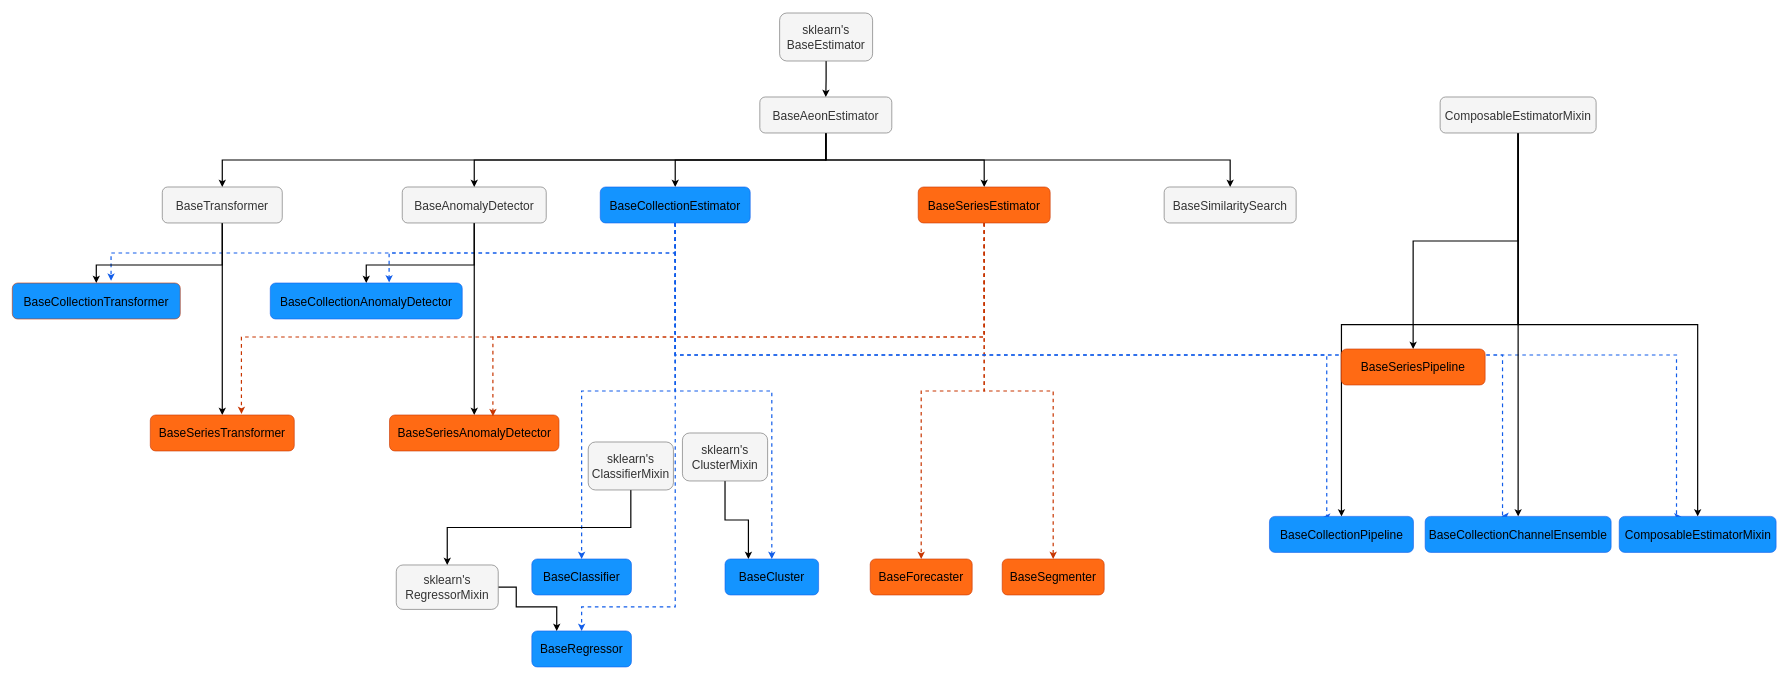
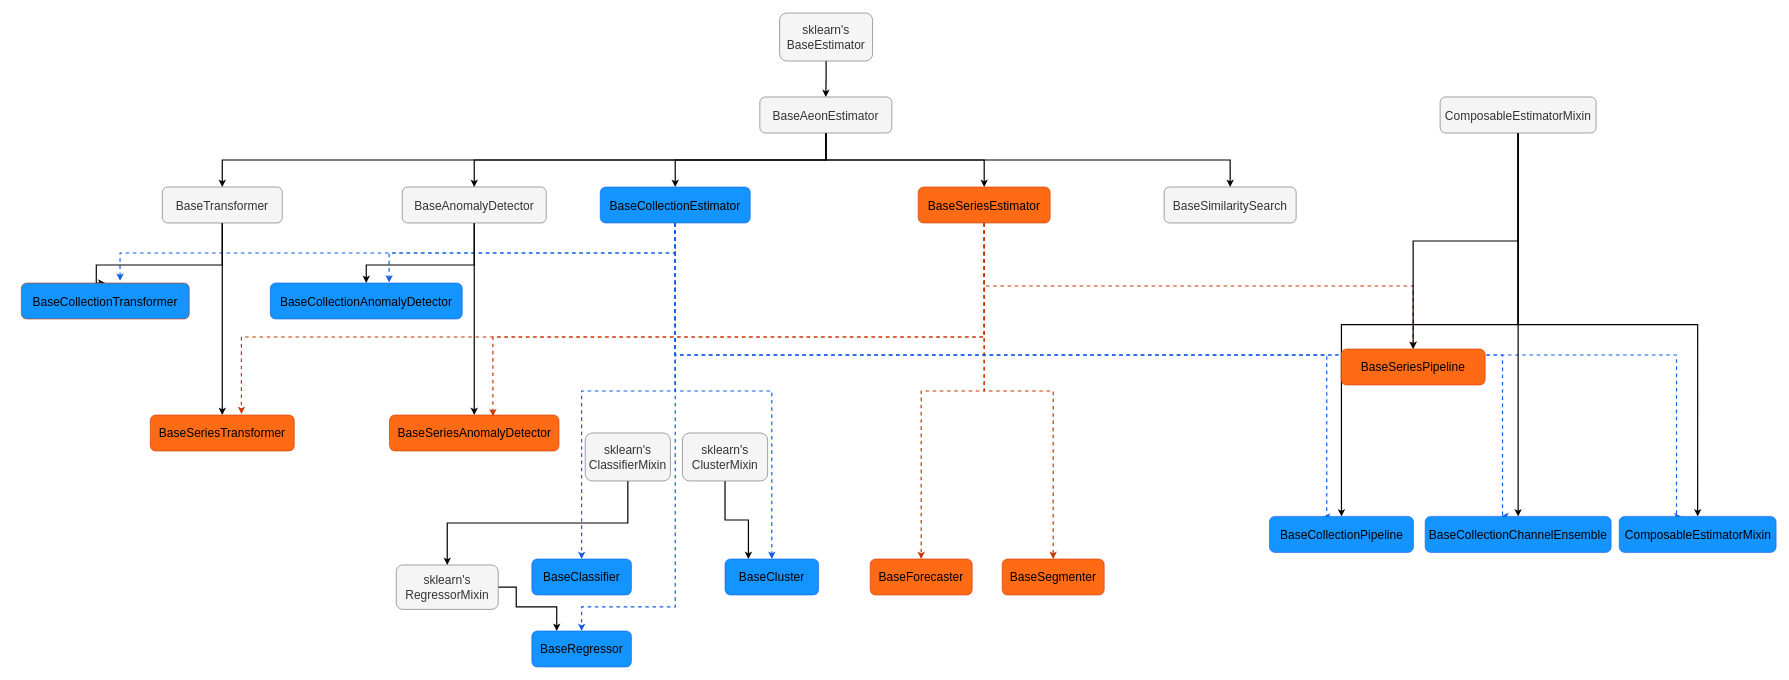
  <mxCell id="0" style=";html=1;" />
  <mxCell id="1" style=";html=1;" parent="0" />
  <mxCell id="2" style="edgeStyle=orthogonalEdgeStyle;rounded=0;orthogonalLoop=1;jettySize=auto;html=1;exitX=0.5;exitY=1;exitDx=0;exitDy=0;entryX=0.5;entryY=0;entryDx=0;entryDy=0;fontSize=20;strokeWidth=2;" parent="1" source="3" target="9" edge="1"><mxGeometry relative="1" as="geometry" /></mxCell>
  <mxCell id="3" value="&lt;font&gt;sklearn's BaseEstimator&lt;/font&gt;" style="rounded=1;whiteSpace=wrap;html=1;fillColor=#f5f5f5;fontColor=#333333;strokeColor=#666666;fontSize=20;" parent="1" vertex="1"><mxGeometry x="1299" y="20.95" width="155" height="80" as="geometry" /></mxCell>
  <mxCell id="4" style="edgeStyle=orthogonalEdgeStyle;rounded=0;orthogonalLoop=1;jettySize=auto;html=1;exitX=0.5;exitY=1;exitDx=0;exitDy=0;entryX=0.5;entryY=0;entryDx=0;entryDy=0;fontSize=20;strokeWidth=2;" parent="1" source="9" target="21" edge="1"><mxGeometry relative="1" as="geometry" /></mxCell>
  <mxCell id="5" style="edgeStyle=orthogonalEdgeStyle;rounded=0;orthogonalLoop=1;jettySize=auto;html=1;exitX=0.5;exitY=1;exitDx=0;exitDy=0;entryX=0.5;entryY=0;entryDx=0;entryDy=0;fontSize=20;strokeWidth=2;" parent="1" source="9" target="13" edge="1"><mxGeometry relative="1" as="geometry" /></mxCell>
  <mxCell id="6" style="edgeStyle=orthogonalEdgeStyle;rounded=0;orthogonalLoop=1;jettySize=auto;html=1;exitX=0.5;exitY=1;exitDx=0;exitDy=0;entryX=0.5;entryY=0;entryDx=0;entryDy=0;fontSize=20;strokeWidth=2;" parent="1" source="9" target="33" edge="1"><mxGeometry relative="1" as="geometry" /></mxCell>
  <mxCell id="7" style="edgeStyle=orthogonalEdgeStyle;rounded=0;orthogonalLoop=1;jettySize=auto;html=1;exitX=0.5;exitY=1;exitDx=0;exitDy=0;entryX=0.5;entryY=0;entryDx=0;entryDy=0;fontSize=20;strokeWidth=2;" parent="1" source="9" target="44" edge="1"><mxGeometry relative="1" as="geometry" /></mxCell>
  <mxCell id="8" style="edgeStyle=orthogonalEdgeStyle;rounded=0;orthogonalLoop=1;jettySize=auto;html=1;exitX=0.5;exitY=1;exitDx=0;exitDy=0;fontSize=20;strokeWidth=2;" parent="1" source="9" target="47" edge="1"><mxGeometry relative="1" as="geometry" /></mxCell>
  <mxCell id="9" value="&lt;font&gt;BaseAeonEstimator&lt;/font&gt;" style="rounded=1;whiteSpace=wrap;html=1;fillColor=#f5f5f5;fontColor=#333333;strokeColor=#666666;fontSize=20;" parent="1" vertex="1"><mxGeometry x="1266" y="160.95" width="220" height="60" as="geometry" /></mxCell>
+ <mxCell id="10" style="edgeStyle=orthogonalEdgeStyle;rounded=0;orthogonalLoop=1;jettySize=auto;html=1;exitX=0.5;exitY=1;exitDx=0;exitDy=0;entryX=0.5;entryY=0;entryDx=0;entryDy=0;dashed=1;fillColor=#fa6800;strokeColor=#C73500;fontSize=20;strokeWidth=2;" parent="1" source="13" target="28" edge="1"><mxGeometry relative="1" as="geometry" /></mxCell>
  <mxCell id="11" style="edgeStyle=orthogonalEdgeStyle;rounded=0;orthogonalLoop=1;jettySize=auto;html=1;exitX=0.5;exitY=1;exitDx=0;exitDy=0;dashed=1;fillColor=#fa6800;strokeColor=#C73500;fontSize=20;strokeWidth=2;" parent="1" source="13" target="42" edge="1"><mxGeometry relative="1" as="geometry" /></mxCell>
  <mxCell id="12" style="edgeStyle=orthogonalEdgeStyle;rounded=0;orthogonalLoop=1;jettySize=auto;html=1;exitX=0.5;exitY=1;exitDx=0;exitDy=0;entryX=0.5;entryY=0;entryDx=0;entryDy=0;dashed=1;fillColor=#fa6800;strokeColor=#C73500;fontSize=20;strokeWidth=2;" parent="1" source="13" target="43" edge="1"><mxGeometry relative="1" as="geometry" /></mxCell>
  <mxCell id="13" value="&lt;font&gt;BaseSeriesEstimator&lt;/font&gt;" style="rounded=1;whiteSpace=wrap;html=1;fillColor=light-dark(#FF6A14,#FF6A14);fontColor=#000000;strokeColor=#C73500;fontSize=20;" parent="1" vertex="1"><mxGeometry x="1530" y="310.95" width="220" height="60" as="geometry" /></mxCell>
  <mxCell id="14" style="edgeStyle=orthogonalEdgeStyle;rounded=0;orthogonalLoop=1;jettySize=auto;html=1;exitX=0.5;exitY=1;exitDx=0;exitDy=0;entryX=0.372;entryY=0.018;entryDx=0;entryDy=0;strokeColor=light-dark(#125DE9,#125DE9);dashed=1;fontSize=20;entryPerimeter=0;strokeWidth=2;" parent="1" source="21" target="29" edge="1"><mxGeometry relative="1" as="geometry"><mxPoint x="1070" y="240" as="sourcePoint" /><mxPoint x="2188.06" y="830.08" as="targetPoint" /><Array as="points"><mxPoint x="1125" y="591" /><mxPoint x="2211" y="591" /></Array></mxGeometry></mxCell>
  <mxCell id="15" style="edgeStyle=orthogonalEdgeStyle;rounded=0;orthogonalLoop=1;jettySize=auto;html=1;exitX=0.5;exitY=1;exitDx=0;exitDy=0;entryX=0.397;entryY=0.007;entryDx=0;entryDy=0;dashed=1;strokeColor=light-dark(#125DE9,#125DE9);fontSize=20;entryPerimeter=0;strokeWidth=2;" parent="1" source="21" target="30" edge="1"><mxGeometry relative="1" as="geometry"><mxPoint x="1090.02" y="361" as="sourcePoint" /><mxPoint x="2783.52" y="850.05" as="targetPoint" /><Array as="points"><mxPoint x="1125" y="591" /><mxPoint x="2794" y="591" /></Array></mxGeometry></mxCell>
  <mxCell id="16" style="edgeStyle=orthogonalEdgeStyle;rounded=0;orthogonalLoop=1;jettySize=auto;html=1;exitX=0.5;exitY=1;exitDx=0;exitDy=0;dashed=1;fillColor=#fa6800;strokeColor=light-dark(#125DE9,#125DE9);fontSize=20;entryX=0.41;entryY=-0.003;entryDx=0;entryDy=0;entryPerimeter=0;strokeWidth=2;" parent="1" source="21" target="27" edge="1"><mxGeometry relative="1" as="geometry"><mxPoint x="1100.02" y="371" as="sourcePoint" /><mxPoint x="2504" y="841" as="targetPoint" /><Array as="points"><mxPoint x="1125" y="591" /><mxPoint x="2504" y="591" /></Array></mxGeometry></mxCell>
  <mxCell id="17" style="edgeStyle=orthogonalEdgeStyle;rounded=0;orthogonalLoop=1;jettySize=auto;html=1;exitX=0.5;exitY=1;exitDx=0;exitDy=0;entryX=0.619;entryY=-0.017;entryDx=0;entryDy=0;dashed=1;fillColor=#fa6800;strokeColor=light-dark(#125DE9,#125DE9);fontSize=20;entryPerimeter=0;strokeWidth=2;" parent="1" source="21" target="34" edge="1"><mxGeometry relative="1" as="geometry"><mxPoint x="1105" y="351" as="sourcePoint" /><mxPoint x="590" y="451.05" as="targetPoint" /></mxGeometry></mxCell>
  <mxCell id="18" style="edgeStyle=orthogonalEdgeStyle;rounded=0;orthogonalLoop=1;jettySize=auto;html=1;exitX=0.5;exitY=1;exitDx=0;exitDy=0;entryX=0.5;entryY=0;entryDx=0;entryDy=0;dashed=1;fillColor=#fa6800;strokeColor=light-dark(#125DE9,#125DE9);fontSize=20;strokeWidth=2;" parent="1" source="21" target="36" edge="1"><mxGeometry relative="1" as="geometry" /></mxCell>
  <mxCell id="19" style="edgeStyle=orthogonalEdgeStyle;rounded=0;orthogonalLoop=1;jettySize=auto;html=1;exitX=0.5;exitY=1;exitDx=0;exitDy=0;entryX=0.5;entryY=0;entryDx=0;entryDy=0;dashed=1;fillColor=#fa6800;strokeColor=light-dark(#125DE9,#125DE9);fontSize=20;strokeWidth=2;" parent="1" source="21" target="41" edge="1"><mxGeometry relative="1" as="geometry" /></mxCell>
  <mxCell id="20" style="edgeStyle=orthogonalEdgeStyle;rounded=0;orthogonalLoop=1;jettySize=auto;html=1;exitX=0.5;exitY=1;exitDx=0;exitDy=0;entryX=0.588;entryY=-0.06;entryDx=0;entryDy=0;dashed=1;fillColor=#fa6800;strokeColor=light-dark(#125DE9,#125DE9);fontSize=20;entryPerimeter=0;strokeWidth=2;" parent="1" source="21" target="49" edge="1"><mxGeometry relative="1" as="geometry"><mxPoint x="1126" y="361" as="sourcePoint" /><mxPoint x="161" y="461.05" as="targetPoint" /></mxGeometry></mxCell>
  <mxCell id="21" value="&lt;font&gt;BaseCollectionEstimator&lt;/font&gt;" style="rounded=1;whiteSpace=wrap;html=1;fillColor=light-dark(#1494FF,#1494FF);fontColor=#000000;strokeColor=light-dark(#125DE9,#125DE9);fontSize=20;" parent="1" vertex="1"><mxGeometry x="1000" y="310.95" width="250" height="60" as="geometry" /></mxCell>
  <mxCell id="22" style="edgeStyle=orthogonalEdgeStyle;rounded=0;orthogonalLoop=1;jettySize=auto;html=1;exitX=0.5;exitY=1;exitDx=0;exitDy=0;entryX=0.5;entryY=0;entryDx=0;entryDy=0;fontSize=20;strokeWidth=2;" parent="1" source="26" target="28" edge="1"><mxGeometry relative="1" as="geometry"><mxPoint x="2435" y="431" as="targetPoint" /></mxGeometry></mxCell>
  <mxCell id="23" style="edgeStyle=orthogonalEdgeStyle;rounded=0;orthogonalLoop=1;jettySize=auto;html=1;exitX=0.5;exitY=1;exitDx=0;exitDy=0;entryX=0.5;entryY=0;entryDx=0;entryDy=0;fontSize=20;strokeWidth=2;" parent="1" source="26" target="30" edge="1"><mxGeometry relative="1" as="geometry" /></mxCell>
  <mxCell id="24" style="edgeStyle=orthogonalEdgeStyle;rounded=0;orthogonalLoop=1;jettySize=auto;html=1;exitX=0.5;exitY=1;exitDx=0;exitDy=0;entryX=0.5;entryY=0;entryDx=0;entryDy=0;fontSize=20;strokeWidth=2;" parent="1" source="26" target="29" edge="1"><mxGeometry relative="1" as="geometry" /></mxCell>
  <mxCell id="25" style="edgeStyle=orthogonalEdgeStyle;rounded=0;orthogonalLoop=1;jettySize=auto;html=1;exitX=0.5;exitY=1;exitDx=0;exitDy=0;entryX=0.5;entryY=0;entryDx=0;entryDy=0;fontSize=20;strokeWidth=2;" parent="1" source="26" target="27" edge="1"><mxGeometry relative="1" as="geometry" /></mxCell>
  <mxCell id="26" value="&lt;font&gt;ComposableEstimatorMixin&lt;/font&gt;" style="rounded=1;whiteSpace=wrap;html=1;fillColor=#f5f5f5;fontColor=#333333;strokeColor=#666666;fontSize=20;" parent="1" vertex="1"><mxGeometry x="2400" y="160.95" width="260" height="60" as="geometry" /></mxCell>
  <mxCell id="27" value="&lt;font&gt;BaseCollectionChannelEnsemble&lt;/font&gt;" style="rounded=1;whiteSpace=wrap;html=1;fillColor=light-dark(#1494FF,#1494FF);fontColor=#000000;strokeColor=light-dark(#125DE9,#125DE9);fontSize=20;" parent="1" vertex="1"><mxGeometry x="2375" y="860" width="310" height="60" as="geometry" /></mxCell>
  <mxCell id="28" value="&lt;font&gt;BaseSeriesPipeline&lt;/font&gt;" style="rounded=1;whiteSpace=wrap;html=1;fillColor=light-dark(#FF6A14,#FF6A14);fontColor=#000000;strokeColor=#C73500;fontSize=20;" parent="1" vertex="1"><mxGeometry x="2235" y="581" width="240" height="60" as="geometry" /></mxCell>
  <mxCell id="29" value="&lt;font&gt;BaseCollectionPipeline&lt;/font&gt;" style="rounded=1;whiteSpace=wrap;html=1;fillColor=light-dark(#1494FF,#1494FF);fontColor=#000000;strokeColor=light-dark(#125DE9,#125DE9);fontSize=20;" parent="1" vertex="1"><mxGeometry x="2115.5" y="860" width="240" height="60" as="geometry" /></mxCell>
  <mxCell id="30" value="&lt;font&gt;ComposableEstimatorMixin&lt;/font&gt;" style="rounded=1;whiteSpace=wrap;html=1;fillColor=light-dark(#1494FF,#1494FF);fontColor=#000000;strokeColor=light-dark(#125DE9,#125DE9);fontSize=20;" parent="1" vertex="1"><mxGeometry x="2698.5" y="860" width="261.5" height="60" as="geometry" /></mxCell>
  <mxCell id="31" style="edgeStyle=orthogonalEdgeStyle;rounded=0;orthogonalLoop=1;jettySize=auto;html=1;exitX=0.5;exitY=1;exitDx=0;exitDy=0;entryX=0.5;entryY=0;entryDx=0;entryDy=0;fontSize=20;strokeWidth=2;" parent="1" source="33" target="34" edge="1"><mxGeometry relative="1" as="geometry"><Array as="points"><mxPoint x="790" y="441" /><mxPoint x="610" y="441" /></Array></mxGeometry></mxCell>
  <mxCell id="32" style="edgeStyle=orthogonalEdgeStyle;rounded=0;orthogonalLoop=1;jettySize=auto;html=1;exitX=0.5;exitY=1;exitDx=0;exitDy=0;entryX=0.5;entryY=0;entryDx=0;entryDy=0;fontSize=20;strokeWidth=2;" parent="1" source="33" target="35" edge="1"><mxGeometry relative="1" as="geometry"><Array as="points"><mxPoint x="790" y="651" /><mxPoint x="790" y="651" /></Array></mxGeometry></mxCell>
  <mxCell id="33" value="&lt;font&gt;BaseAnomalyDetector&lt;/font&gt;" style="rounded=1;whiteSpace=wrap;html=1;fillColor=#f5f5f5;fontColor=#333333;strokeColor=#666666;fontSize=20;" parent="1" vertex="1"><mxGeometry x="670" y="310.95" width="240" height="60" as="geometry" /></mxCell>
  <mxCell id="34" value="&lt;font&gt;BaseCollectionAnomalyDetector&lt;/font&gt;" style="rounded=1;whiteSpace=wrap;html=1;fillColor=light-dark(#1494FF,#1494FF);fontColor=#000000;strokeColor=light-dark(#125DE9,#125DE9);fontSize=20;" parent="1" vertex="1"><mxGeometry x="450" y="471" width="320" height="60" as="geometry" /></mxCell>
  <mxCell id="35" value="&lt;font&gt;BaseSeriesAnomalyDetector&lt;/font&gt;" style="rounded=1;whiteSpace=wrap;html=1;fillColor=light-dark(#FF6A14,#FF6A14);fontColor=#000000;strokeColor=#C73500;fontSize=20;" parent="1" vertex="1"><mxGeometry x="648.75" y="691" width="282.5" height="60" as="geometry" /></mxCell>
  <mxCell id="36" value="&lt;font&gt;BaseClassifier&lt;/font&gt;" style="rounded=1;whiteSpace=wrap;html=1;fillColor=light-dark(#1494FF,#1494FF);fontColor=#000000;strokeColor=light-dark(#125DE9,#125DE9);fontSize=20;" parent="1" vertex="1"><mxGeometry x="886" y="931" width="166" height="60" as="geometry" /></mxCell>
  <mxCell id="37" style="edgeStyle=orthogonalEdgeStyle;rounded=0;orthogonalLoop=1;jettySize=auto;html=1;exitX=0.5;exitY=1;exitDx=0;exitDy=0;strokeWidth=2;" parent="1" source="38" target="54" edge="1"><mxGeometry relative="1" as="geometry" /></mxCell>
- <mxCell id="38" value="&lt;font&gt;sklearn's ClassifierMixin&lt;/font&gt;" style="rounded=1;whiteSpace=wrap;html=1;fillColor=#f5f5f5;fontColor=#333333;strokeColor=#666666;fontSize=20;" parent="1" vertex="1"><mxGeometry x="980" y="736" width="142" height="80" as="geometry" /></mxCell>
+ <mxCell id="38" value="&lt;font&gt;sklearn's ClassifierMixin&lt;/font&gt;" style="rounded=1;whiteSpace=wrap;html=1;fillColor=#f5f5f5;fontColor=#333333;strokeColor=#666666;fontSize=20;" parent="1" vertex="1"><mxGeometry x="975" y="721" width="142" height="80" as="geometry" /></mxCell>
  <mxCell id="39" style="edgeStyle=orthogonalEdgeStyle;rounded=0;orthogonalLoop=1;jettySize=auto;html=1;exitX=0.5;exitY=1;exitDx=0;exitDy=0;entryX=0.25;entryY=0;entryDx=0;entryDy=0;strokeWidth=2;" parent="1" source="40" target="41" edge="1"><mxGeometry relative="1" as="geometry" /></mxCell>
  <mxCell id="40" value="&lt;font&gt;sklearn's ClusterMixin&lt;/font&gt;" style="rounded=1;whiteSpace=wrap;html=1;fillColor=#f5f5f5;fontColor=#333333;strokeColor=#666666;fontSize=20;" parent="1" vertex="1"><mxGeometry x="1137" y="721" width="142" height="80" as="geometry" /></mxCell>
  <mxCell id="41" value="&lt;font&gt;BaseCluster&lt;/font&gt;" style="rounded=1;whiteSpace=wrap;html=1;fillColor=light-dark(#1494FF,#1494FF);fontColor=#000000;strokeColor=light-dark(#125DE9,#125DE9);fontSize=20;" parent="1" vertex="1"><mxGeometry x="1208" y="931" width="156" height="60" as="geometry" /></mxCell>
  <mxCell id="42" value="&lt;font&gt;BaseForecaster&lt;/font&gt;" style="rounded=1;whiteSpace=wrap;html=1;fillColor=light-dark(#FF6A14,#FF6A14);fontColor=#000000;strokeColor=#C73500;fontSize=20;" parent="1" vertex="1"><mxGeometry x="1450" y="931" width="170" height="60" as="geometry" /></mxCell>
  <mxCell id="43" value="&lt;font&gt;BaseSegmenter&lt;/font&gt;" style="rounded=1;whiteSpace=wrap;html=1;fillColor=light-dark(#FF6A14,#FF6A14);fontColor=#000000;strokeColor=#C73500;fontSize=20;" parent="1" vertex="1"><mxGeometry x="1670" y="931" width="170" height="60" as="geometry" /></mxCell>
  <mxCell id="44" value="&lt;font&gt;BaseSimilaritySearch&lt;/font&gt;" style="rounded=1;whiteSpace=wrap;html=1;fillColor=#f5f5f5;fontColor=#333333;strokeColor=#666666;fontSize=20;" parent="1" vertex="1"><mxGeometry x="1940" y="310.95" width="220" height="60" as="geometry" /></mxCell>
  <mxCell id="45" style="edgeStyle=orthogonalEdgeStyle;rounded=0;orthogonalLoop=1;jettySize=auto;html=1;exitX=0.5;exitY=1;exitDx=0;exitDy=0;entryX=0.5;entryY=0;entryDx=0;entryDy=0;fontSize=20;strokeWidth=2;" parent="1" source="47" target="49" edge="1"><mxGeometry relative="1" as="geometry"><Array as="points"><mxPoint x="370" y="441" /><mxPoint x="160" y="441" /></Array></mxGeometry></mxCell>
  <mxCell id="46" style="edgeStyle=orthogonalEdgeStyle;rounded=0;orthogonalLoop=1;jettySize=auto;html=1;exitX=0.5;exitY=1;exitDx=0;exitDy=0;entryX=0.5;entryY=0;entryDx=0;entryDy=0;fontSize=20;strokeWidth=2;" parent="1" source="47" target="48" edge="1"><mxGeometry relative="1" as="geometry"><Array as="points"><mxPoint x="370" y="651" /><mxPoint x="370" y="651" /></Array></mxGeometry></mxCell>
  <mxCell id="47" value="&lt;font&gt;BaseTransformer&lt;/font&gt;" style="rounded=1;whiteSpace=wrap;html=1;fillColor=#f5f5f5;fontColor=#333333;strokeColor=#666666;fontSize=20;" parent="1" vertex="1"><mxGeometry x="270" y="310.95" width="200" height="60" as="geometry" /></mxCell>
  <mxCell id="48" value="&lt;font&gt;BaseSeriesTransformer&lt;/font&gt;" style="rounded=1;whiteSpace=wrap;html=1;fillColor=light-dark(#FF6A14,#FF6A14);fontColor=#000000;strokeColor=#C73500;fontSize=20;" parent="1" vertex="1"><mxGeometry x="250" y="691" width="240" height="60" as="geometry" /></mxCell>
- <mxCell id="49" value="&lt;font&gt;BaseCollectionTransformer&lt;/font&gt;" style="rounded=1;whiteSpace=wrap;html=1;fillColor=light-dark(#1494FF,#1494FF);fontColor=#000000;strokeColor=light-dark(#C73500,#125DE9);fontSize=20;" parent="1" vertex="1"><mxGeometry x="20" y="471" width="280" height="60" as="geometry" /></mxCell>
+ <mxCell id="49" value="&lt;font&gt;BaseCollectionTransformer&lt;/font&gt;" style="rounded=1;whiteSpace=wrap;html=1;fillColor=light-dark(#1494FF,#1494FF);fontColor=#000000;strokeColor=light-dark(#C73500,#125DE9);fontSize=20;" parent="1" vertex="1"><mxGeometry x="35" y="471" width="280" height="60" as="geometry" /></mxCell>
  <mxCell id="50" style="edgeStyle=orthogonalEdgeStyle;rounded=0;orthogonalLoop=1;jettySize=auto;html=1;exitX=0.5;exitY=1;exitDx=0;exitDy=0;entryX=0.61;entryY=0.033;entryDx=0;entryDy=0;entryPerimeter=0;dashed=1;fillColor=#fa6800;strokeColor=#C73500;strokeWidth=2;" parent="1" source="13" target="35" edge="1"><mxGeometry relative="1" as="geometry"><Array as="points"><mxPoint x="1640" y="561" /><mxPoint x="821" y="561" /></Array></mxGeometry></mxCell>
  <mxCell id="51" style="edgeStyle=orthogonalEdgeStyle;rounded=0;orthogonalLoop=1;jettySize=auto;html=1;exitX=0.5;exitY=1;exitDx=0;exitDy=0;entryX=0.633;entryY=-0.03;entryDx=0;entryDy=0;entryPerimeter=0;dashed=1;fillColor=#fa6800;strokeColor=#C73500;strokeWidth=2;" parent="1" source="13" target="48" edge="1"><mxGeometry relative="1" as="geometry"><Array as="points"><mxPoint x="1640" y="561" /><mxPoint x="402" y="561" /></Array></mxGeometry></mxCell>
  <mxCell id="52" value="&lt;font&gt;BaseRegressor&lt;/font&gt;" style="rounded=1;whiteSpace=wrap;html=1;fillColor=light-dark(#1494FF,#1494FF);fontColor=#000000;strokeColor=light-dark(#125DE9,#125DE9);fontSize=20;" vertex="1" parent="1"><mxGeometry x="886" y="1051" width="166" height="60" as="geometry" /></mxCell>
  <mxCell id="53" style="edgeStyle=orthogonalEdgeStyle;rounded=0;orthogonalLoop=1;jettySize=auto;html=1;exitX=1;exitY=0.5;exitDx=0;exitDy=0;entryX=0.25;entryY=0;entryDx=0;entryDy=0;strokeWidth=2;" edge="1" parent="1" source="54" target="52"><mxGeometry relative="1" as="geometry"><Array as="points"><mxPoint x="860" y="978" /><mxPoint x="860" y="1011" /><mxPoint x="928" y="1011" /></Array></mxGeometry></mxCell>
  <mxCell id="54" value="&lt;font&gt;sklearn's RegressorMixin&lt;/font&gt;" style="rounded=1;whiteSpace=wrap;html=1;fillColor=#f5f5f5;fontColor=#333333;strokeColor=#666666;fontSize=20;" vertex="1" parent="1"><mxGeometry x="660" y="941" width="170" height="74.05" as="geometry" /></mxCell>
  <mxCell id="55" style="edgeStyle=orthogonalEdgeStyle;rounded=0;orthogonalLoop=1;jettySize=auto;html=1;exitX=0.5;exitY=1;exitDx=0;exitDy=0;entryX=0.5;entryY=0;entryDx=0;entryDy=0;dashed=1;fillColor=#fa6800;strokeColor=light-dark(#125DE9,#125DE9);fontSize=20;strokeWidth=2;" edge="1" parent="1" source="21" target="52"><mxGeometry relative="1" as="geometry"><mxPoint x="1356" y="431" as="sourcePoint" /><mxPoint x="1200" y="991" as="targetPoint" /><Array as="points"><mxPoint x="1125" y="1011" /><mxPoint x="969" y="1011" /></Array></mxGeometry></mxCell>
